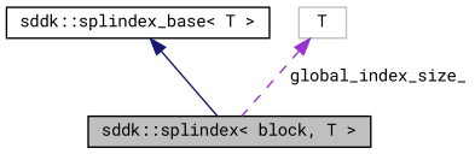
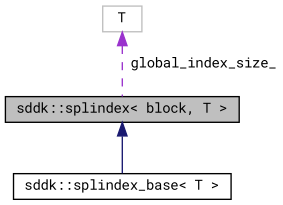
  digraph {
    fontname="Roboto Mono"
    node [color=black fillcolor=white fontname="Roboto Mono" fontsize=10 shape=record style=filled]
    edge [dir=back fontname="Roboto Mono" fontsize=10 labelfontname=Helvetica labelfontsize=10]
    n1 [fillcolor=grey75 fontcolor=black height=0.2 label="sddk::splindex\< block, T \>" width=0.4]
    n2 [height=0.2 label="sddk::splindex_base\< T \>" width=0.4]
    n3 [color=grey75 height=0.2 label=T width=0.4]
-   n2 -> n1 [color=midnightblue style=solid]
+   n1 -> n2 [color=midnightblue style=solid]
    n3 -> n1 [color=darkorchid3 label=" global_index_size_" style=dashed]
  }
